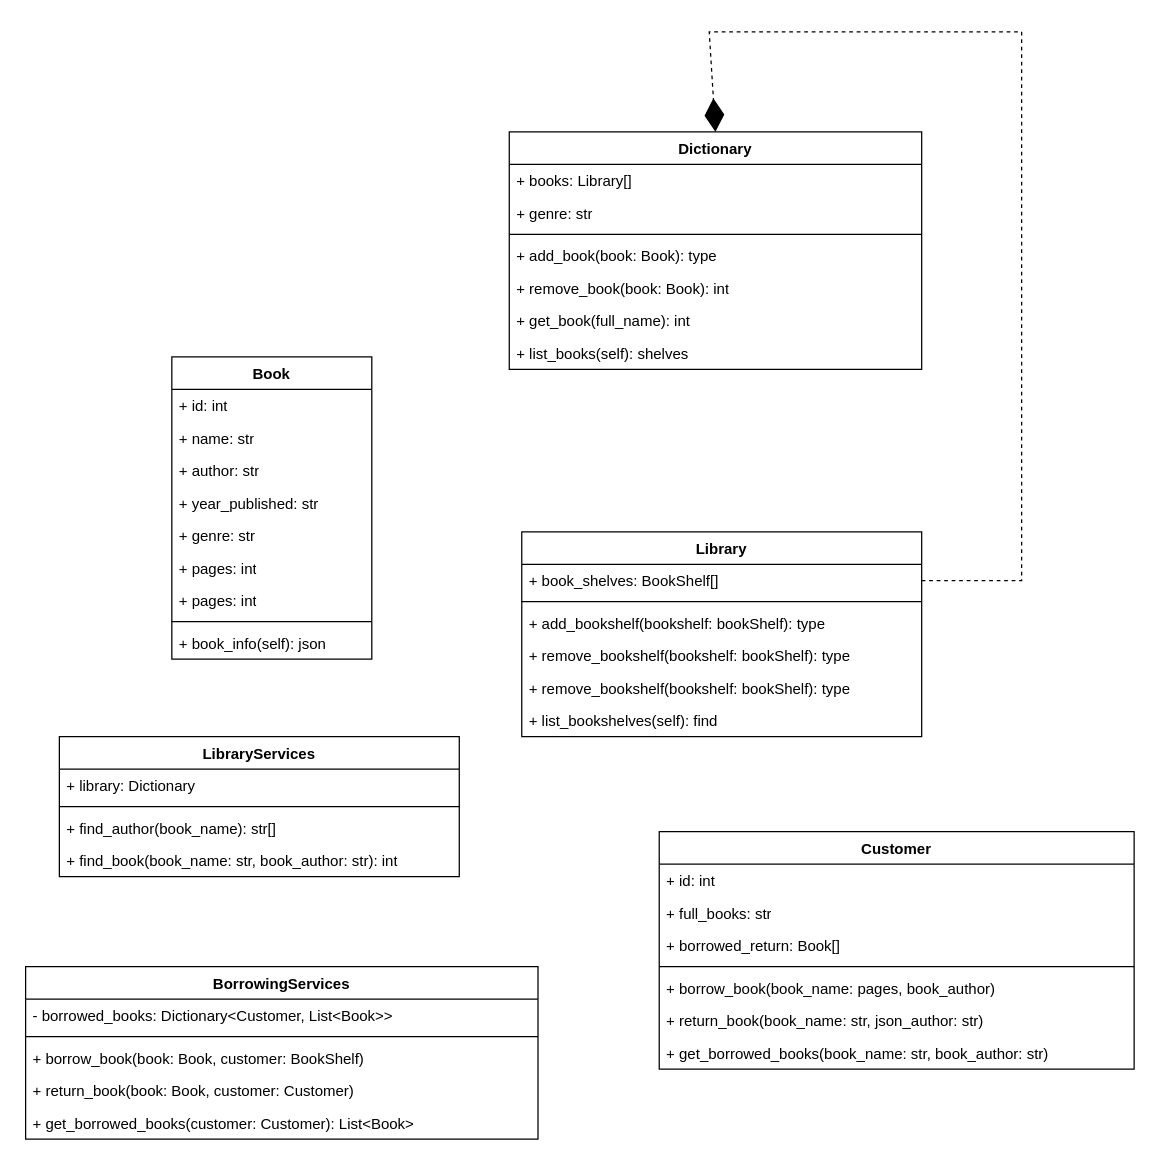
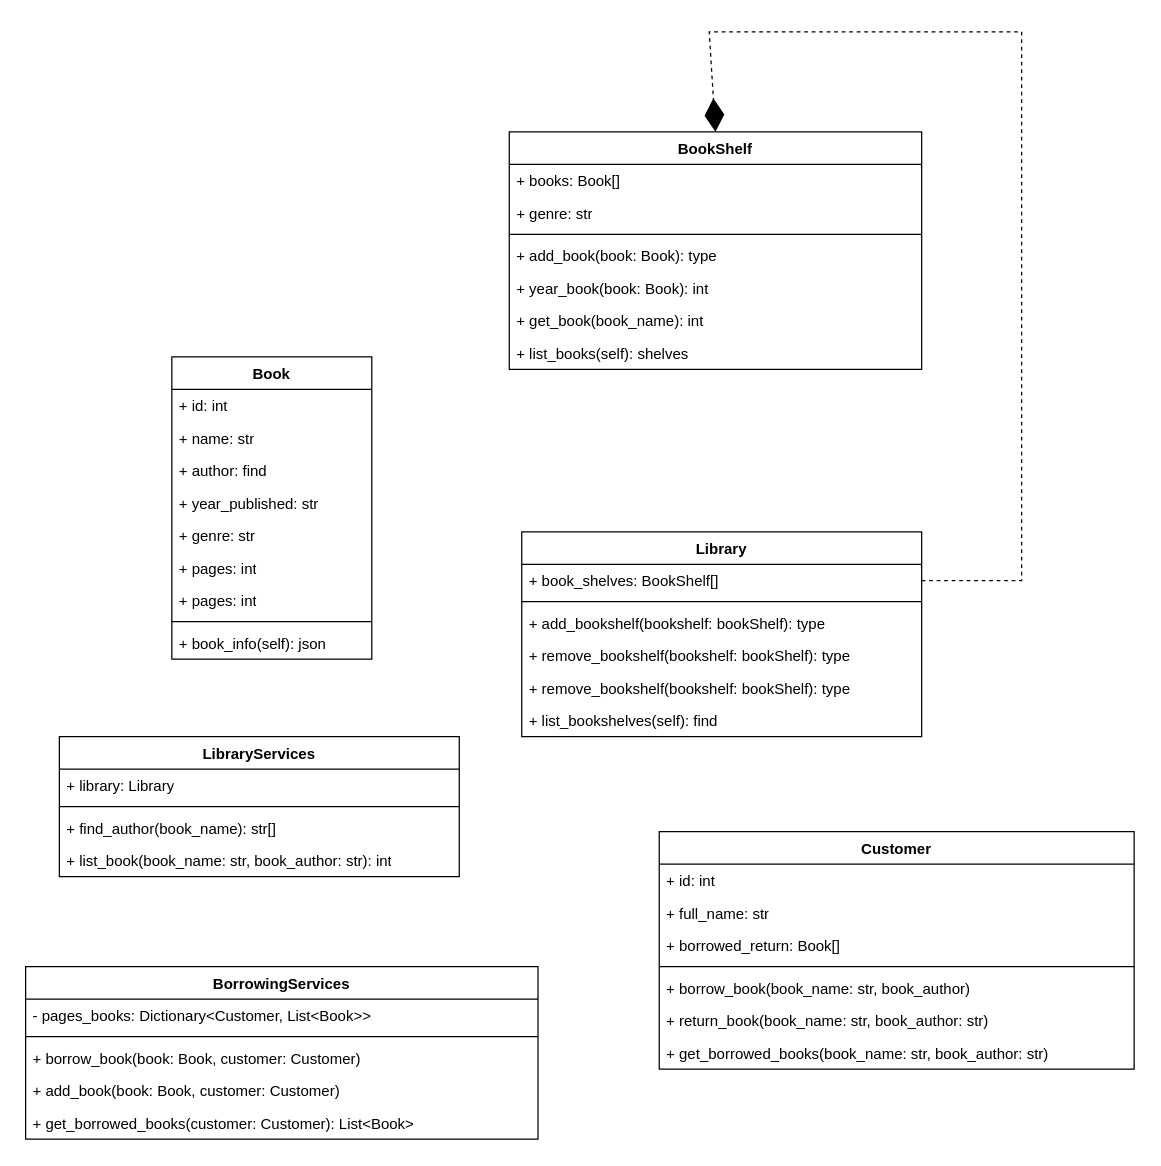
  <mxCell id="0" />
  <mxCell id="1" parent="0" />
  <mxCell id="2" value="Book" style="swimlane;fontStyle=1;align=center;verticalAlign=top;childLayout=stackLayout;horizontal=1;startSize=26;horizontalStack=0;resizeParent=1;resizeParentMax=0;resizeLast=0;collapsible=1;marginBottom=0;whiteSpace=wrap;html=1;" parent="1" vertex="1"><mxGeometry x="137" y="280" width="160" height="242" as="geometry" /></mxCell>
  <mxCell id="3" value="+ id: int" style="text;strokeColor=none;fillColor=none;align=left;verticalAlign=top;spacingLeft=4;spacingRight=4;overflow=hidden;rotatable=0;points=[[0,0.5],[1,0.5]];portConstraint=eastwest;whiteSpace=wrap;html=1;" vertex="1" parent="2"><mxGeometry y="26" width="160" height="26" as="geometry" /></mxCell>
  <mxCell id="4" value="+ name: str" style="text;strokeColor=none;fillColor=none;align=left;verticalAlign=top;spacingLeft=4;spacingRight=4;overflow=hidden;rotatable=0;points=[[0,0.5],[1,0.5]];portConstraint=eastwest;whiteSpace=wrap;html=1;" parent="2" vertex="1"><mxGeometry y="52" width="160" height="26" as="geometry" /></mxCell>
- <mxCell id="5" value="+ author: str" style="text;strokeColor=none;fillColor=none;align=left;verticalAlign=top;spacingLeft=4;spacingRight=4;overflow=hidden;rotatable=0;points=[[0,0.5],[1,0.5]];portConstraint=eastwest;whiteSpace=wrap;html=1;" parent="2" vertex="1"><mxGeometry y="78" width="160" height="26" as="geometry" /></mxCell>
+ <mxCell id="5" value="+ author: find" style="text;strokeColor=none;fillColor=none;align=left;verticalAlign=top;spacingLeft=4;spacingRight=4;overflow=hidden;rotatable=0;points=[[0,0.5],[1,0.5]];portConstraint=eastwest;whiteSpace=wrap;html=1;" parent="2" vertex="1"><mxGeometry y="78" width="160" height="26" as="geometry" /></mxCell>
  <mxCell id="6" value="&lt;div&gt;+ year_published: str&lt;/div&gt;&lt;div&gt;&lt;br&gt;&lt;/div&gt;" style="text;strokeColor=none;fillColor=none;align=left;verticalAlign=top;spacingLeft=4;spacingRight=4;overflow=hidden;rotatable=0;points=[[0,0.5],[1,0.5]];portConstraint=eastwest;whiteSpace=wrap;html=1;" parent="2" vertex="1"><mxGeometry y="104" width="160" height="26" as="geometry" /></mxCell>
  <mxCell id="7" value="&lt;div&gt;+ genre: str&lt;/div&gt;&lt;div&gt;&lt;br&gt;&lt;/div&gt;" style="text;strokeColor=none;fillColor=none;align=left;verticalAlign=top;spacingLeft=4;spacingRight=4;overflow=hidden;rotatable=0;points=[[0,0.5],[1,0.5]];portConstraint=eastwest;whiteSpace=wrap;html=1;" parent="2" vertex="1"><mxGeometry y="130" width="160" height="26" as="geometry" /></mxCell>
  <mxCell id="8" value="&lt;div&gt;+ pages: int&lt;br&gt;&lt;/div&gt;" style="text;strokeColor=none;fillColor=none;align=left;verticalAlign=top;spacingLeft=4;spacingRight=4;overflow=hidden;rotatable=0;points=[[0,0.5],[1,0.5]];portConstraint=eastwest;whiteSpace=wrap;html=1;" parent="2" vertex="1"><mxGeometry y="156" width="160" height="26" as="geometry" /></mxCell>
  <mxCell id="9" value="&lt;div&gt;+ pages: int&lt;br&gt;&lt;/div&gt;" style="text;strokeColor=none;fillColor=none;align=left;verticalAlign=top;spacingLeft=4;spacingRight=4;overflow=hidden;rotatable=0;points=[[0,0.5],[1,0.5]];portConstraint=eastwest;whiteSpace=wrap;html=1;" parent="2" vertex="1"><mxGeometry y="182" width="160" height="26" as="geometry" /></mxCell>
  <mxCell id="10" value="" style="line;strokeWidth=1;fillColor=none;align=left;verticalAlign=middle;spacingTop=-1;spacingLeft=3;spacingRight=3;rotatable=0;labelPosition=right;points=[];portConstraint=eastwest;strokeColor=inherit;" parent="2" vertex="1"><mxGeometry y="208" width="160" height="8" as="geometry" /></mxCell>
  <mxCell id="11" value="+ book_info(self): json" style="text;strokeColor=none;fillColor=none;align=left;verticalAlign=top;spacingLeft=4;spacingRight=4;overflow=hidden;rotatable=0;points=[[0,0.5],[1,0.5]];portConstraint=eastwest;whiteSpace=wrap;html=1;" parent="2" vertex="1"><mxGeometry y="216" width="160" height="26" as="geometry" /></mxCell>
- <mxCell id="12" value="Dictionary" style="swimlane;fontStyle=1;align=center;verticalAlign=top;childLayout=stackLayout;horizontal=1;startSize=26;horizontalStack=0;resizeParent=1;resizeParentMax=0;resizeLast=0;collapsible=1;marginBottom=0;whiteSpace=wrap;html=1;" parent="1" vertex="1"><mxGeometry x="407" y="100" width="330" height="190" as="geometry" /></mxCell>
- <mxCell id="13" value="+ books: Library[]" style="text;strokeColor=none;fillColor=none;align=left;verticalAlign=top;spacingLeft=4;spacingRight=4;overflow=hidden;rotatable=0;points=[[0,0.5],[1,0.5]];portConstraint=eastwest;whiteSpace=wrap;html=1;" parent="12" vertex="1"><mxGeometry y="26" width="330" height="26" as="geometry" /></mxCell>
+ <mxCell id="12" value="BookShelf" style="swimlane;fontStyle=1;align=center;verticalAlign=top;childLayout=stackLayout;horizontal=1;startSize=26;horizontalStack=0;resizeParent=1;resizeParentMax=0;resizeLast=0;collapsible=1;marginBottom=0;whiteSpace=wrap;html=1;" parent="1" vertex="1"><mxGeometry x="407" y="100" width="330" height="190" as="geometry" /></mxCell>
+ <mxCell id="13" value="+ books: Book[]" style="text;strokeColor=none;fillColor=none;align=left;verticalAlign=top;spacingLeft=4;spacingRight=4;overflow=hidden;rotatable=0;points=[[0,0.5],[1,0.5]];portConstraint=eastwest;whiteSpace=wrap;html=1;" parent="12" vertex="1"><mxGeometry y="26" width="330" height="26" as="geometry" /></mxCell>
  <mxCell id="14" value="+ genre: str" style="text;strokeColor=none;fillColor=none;align=left;verticalAlign=top;spacingLeft=4;spacingRight=4;overflow=hidden;rotatable=0;points=[[0,0.5],[1,0.5]];portConstraint=eastwest;whiteSpace=wrap;html=1;" parent="12" vertex="1"><mxGeometry y="52" width="330" height="26" as="geometry" /></mxCell>
  <mxCell id="15" value="" style="line;strokeWidth=1;fillColor=none;align=left;verticalAlign=middle;spacingTop=-1;spacingLeft=3;spacingRight=3;rotatable=0;labelPosition=right;points=[];portConstraint=eastwest;strokeColor=inherit;" parent="12" vertex="1"><mxGeometry y="78" width="330" height="8" as="geometry" /></mxCell>
  <mxCell id="16" value="+ add_book(book: Book): type" style="text;strokeColor=none;fillColor=none;align=left;verticalAlign=top;spacingLeft=4;spacingRight=4;overflow=hidden;rotatable=0;points=[[0,0.5],[1,0.5]];portConstraint=eastwest;whiteSpace=wrap;html=1;" parent="12" vertex="1"><mxGeometry y="86" width="330" height="26" as="geometry" /></mxCell>
- <mxCell id="17" value="+ remove_book(book: Book): int" style="text;strokeColor=none;fillColor=none;align=left;verticalAlign=top;spacingLeft=4;spacingRight=4;overflow=hidden;rotatable=0;points=[[0,0.5],[1,0.5]];portConstraint=eastwest;whiteSpace=wrap;html=1;" vertex="1" parent="12"><mxGeometry y="112" width="330" height="26" as="geometry" /></mxCell>
- <mxCell id="18" value="+ get_book(full_name): int" style="text;strokeColor=none;fillColor=none;align=left;verticalAlign=top;spacingLeft=4;spacingRight=4;overflow=hidden;rotatable=0;points=[[0,0.5],[1,0.5]];portConstraint=eastwest;whiteSpace=wrap;html=1;" vertex="1" parent="12"><mxGeometry y="138" width="330" height="26" as="geometry" /></mxCell>
+ <mxCell id="17" value="+ year_book(book: Book): int" style="text;strokeColor=none;fillColor=none;align=left;verticalAlign=top;spacingLeft=4;spacingRight=4;overflow=hidden;rotatable=0;points=[[0,0.5],[1,0.5]];portConstraint=eastwest;whiteSpace=wrap;html=1;" vertex="1" parent="12"><mxGeometry y="112" width="330" height="26" as="geometry" /></mxCell>
+ <mxCell id="18" value="+ get_book(book_name): int" style="text;strokeColor=none;fillColor=none;align=left;verticalAlign=top;spacingLeft=4;spacingRight=4;overflow=hidden;rotatable=0;points=[[0,0.5],[1,0.5]];portConstraint=eastwest;whiteSpace=wrap;html=1;" vertex="1" parent="12"><mxGeometry y="138" width="330" height="26" as="geometry" /></mxCell>
  <mxCell id="19" value="+ list_books(self): shelves" style="text;strokeColor=none;fillColor=none;align=left;verticalAlign=top;spacingLeft=4;spacingRight=4;overflow=hidden;rotatable=0;points=[[0,0.5],[1,0.5]];portConstraint=eastwest;whiteSpace=wrap;html=1;" vertex="1" parent="12"><mxGeometry y="164" width="330" height="26" as="geometry" /></mxCell>
  <mxCell id="20" value="Library" style="swimlane;fontStyle=1;align=center;verticalAlign=top;childLayout=stackLayout;horizontal=1;startSize=26;horizontalStack=0;resizeParent=1;resizeParentMax=0;resizeLast=0;collapsible=1;marginBottom=0;whiteSpace=wrap;html=1;" vertex="1" parent="1"><mxGeometry x="417" y="420" width="320" height="164" as="geometry" /></mxCell>
  <mxCell id="21" value="+ book_shelves: BookShelf[]" style="text;strokeColor=none;fillColor=none;align=left;verticalAlign=top;spacingLeft=4;spacingRight=4;overflow=hidden;rotatable=0;points=[[0,0.5],[1,0.5]];portConstraint=eastwest;whiteSpace=wrap;html=1;" vertex="1" parent="20"><mxGeometry y="26" width="320" height="26" as="geometry" /></mxCell>
  <mxCell id="22" value="" style="line;strokeWidth=1;fillColor=none;align=left;verticalAlign=middle;spacingTop=-1;spacingLeft=3;spacingRight=3;rotatable=0;labelPosition=right;points=[];portConstraint=eastwest;strokeColor=inherit;" vertex="1" parent="20"><mxGeometry y="52" width="320" height="8" as="geometry" /></mxCell>
  <mxCell id="23" value="+ add_bookshelf(bookshelf: bookShelf): type" style="text;strokeColor=none;fillColor=none;align=left;verticalAlign=top;spacingLeft=4;spacingRight=4;overflow=hidden;rotatable=0;points=[[0,0.5],[1,0.5]];portConstraint=eastwest;whiteSpace=wrap;html=1;" vertex="1" parent="20"><mxGeometry y="60" width="320" height="26" as="geometry" /></mxCell>
  <mxCell id="24" value="+ remove_bookshelf(bookshelf: bookShelf): type" style="text;strokeColor=none;fillColor=none;align=left;verticalAlign=top;spacingLeft=4;spacingRight=4;overflow=hidden;rotatable=0;points=[[0,0.5],[1,0.5]];portConstraint=eastwest;whiteSpace=wrap;html=1;" vertex="1" parent="20"><mxGeometry y="86" width="320" height="26" as="geometry" /></mxCell>
  <mxCell id="25" value="+ remove_bookshelf(bookshelf: bookShelf): type" style="text;strokeColor=none;fillColor=none;align=left;verticalAlign=top;spacingLeft=4;spacingRight=4;overflow=hidden;rotatable=0;points=[[0,0.5],[1,0.5]];portConstraint=eastwest;whiteSpace=wrap;html=1;" vertex="1" parent="20"><mxGeometry y="112" width="320" height="26" as="geometry" /></mxCell>
  <mxCell id="26" value="+ list_bookshelves(self): find" style="text;strokeColor=none;fillColor=none;align=left;verticalAlign=top;spacingLeft=4;spacingRight=4;overflow=hidden;rotatable=0;points=[[0,0.5],[1,0.5]];portConstraint=eastwest;whiteSpace=wrap;html=1;" vertex="1" parent="20"><mxGeometry y="138" width="320" height="26" as="geometry" /></mxCell>
  <mxCell id="27" value="" style="endArrow=diamondThin;endFill=1;endSize=24;html=1;rounded=0;exitX=1;exitY=0.5;exitDx=0;exitDy=0;entryX=0.5;entryY=0;entryDx=0;entryDy=0;dashed=1;" edge="1" parent="1" source="21" target="12"><mxGeometry width="160" relative="1" as="geometry"><mxPoint x="397" y="370" as="sourcePoint" /><mxPoint x="557" y="370" as="targetPoint" /><Array as="points"><mxPoint x="817" y="459" /><mxPoint x="817" y="20" /><mxPoint x="567" y="20" /></Array></mxGeometry></mxCell>
  <mxCell id="28" value="LibraryServices" style="swimlane;fontStyle=1;align=center;verticalAlign=top;childLayout=stackLayout;horizontal=1;startSize=26;horizontalStack=0;resizeParent=1;resizeParentMax=0;resizeLast=0;collapsible=1;marginBottom=0;whiteSpace=wrap;html=1;" vertex="1" parent="1"><mxGeometry x="47" y="584" width="320" height="112" as="geometry" /></mxCell>
- <mxCell id="29" value="+ library: Dictionary" style="text;strokeColor=none;fillColor=none;align=left;verticalAlign=top;spacingLeft=4;spacingRight=4;overflow=hidden;rotatable=0;points=[[0,0.5],[1,0.5]];portConstraint=eastwest;whiteSpace=wrap;html=1;" vertex="1" parent="28"><mxGeometry y="26" width="320" height="26" as="geometry" /></mxCell>
+ <mxCell id="29" value="+ library: Library" style="text;strokeColor=none;fillColor=none;align=left;verticalAlign=top;spacingLeft=4;spacingRight=4;overflow=hidden;rotatable=0;points=[[0,0.5],[1,0.5]];portConstraint=eastwest;whiteSpace=wrap;html=1;" vertex="1" parent="28"><mxGeometry y="26" width="320" height="26" as="geometry" /></mxCell>
  <mxCell id="30" value="" style="line;strokeWidth=1;fillColor=none;align=left;verticalAlign=middle;spacingTop=-1;spacingLeft=3;spacingRight=3;rotatable=0;labelPosition=right;points=[];portConstraint=eastwest;strokeColor=inherit;" vertex="1" parent="28"><mxGeometry y="52" width="320" height="8" as="geometry" /></mxCell>
  <mxCell id="31" value="+ find_author(book_name): str[]" style="text;strokeColor=none;fillColor=none;align=left;verticalAlign=top;spacingLeft=4;spacingRight=4;overflow=hidden;rotatable=0;points=[[0,0.5],[1,0.5]];portConstraint=eastwest;whiteSpace=wrap;html=1;" vertex="1" parent="28"><mxGeometry y="60" width="320" height="26" as="geometry" /></mxCell>
- <mxCell id="32" value="+ find_book(book_name: str, book_author: str): int" style="text;strokeColor=none;fillColor=none;align=left;verticalAlign=top;spacingLeft=4;spacingRight=4;overflow=hidden;rotatable=0;points=[[0,0.5],[1,0.5]];portConstraint=eastwest;whiteSpace=wrap;html=1;" vertex="1" parent="28"><mxGeometry y="86" width="320" height="26" as="geometry" /></mxCell>
+ <mxCell id="32" value="+ list_book(book_name: str, book_author: str): int" style="text;strokeColor=none;fillColor=none;align=left;verticalAlign=top;spacingLeft=4;spacingRight=4;overflow=hidden;rotatable=0;points=[[0,0.5],[1,0.5]];portConstraint=eastwest;whiteSpace=wrap;html=1;" vertex="1" parent="28"><mxGeometry y="86" width="320" height="26" as="geometry" /></mxCell>
  <mxCell id="33" value="Customer" style="swimlane;fontStyle=1;align=center;verticalAlign=top;childLayout=stackLayout;horizontal=1;startSize=26;horizontalStack=0;resizeParent=1;resizeParentMax=0;resizeLast=0;collapsible=1;marginBottom=0;whiteSpace=wrap;html=1;" vertex="1" parent="1"><mxGeometry x="527" y="660" width="380" height="190" as="geometry" /></mxCell>
  <mxCell id="34" value="+ id: int" style="text;strokeColor=none;fillColor=none;align=left;verticalAlign=top;spacingLeft=4;spacingRight=4;overflow=hidden;rotatable=0;points=[[0,0.5],[1,0.5]];portConstraint=eastwest;whiteSpace=wrap;html=1;" vertex="1" parent="33"><mxGeometry y="26" width="380" height="26" as="geometry" /></mxCell>
- <mxCell id="35" value="+ full_books: str" style="text;strokeColor=none;fillColor=none;align=left;verticalAlign=top;spacingLeft=4;spacingRight=4;overflow=hidden;rotatable=0;points=[[0,0.5],[1,0.5]];portConstraint=eastwest;whiteSpace=wrap;html=1;" vertex="1" parent="33"><mxGeometry y="52" width="380" height="26" as="geometry" /></mxCell>
+ <mxCell id="35" value="+ full_name: str" style="text;strokeColor=none;fillColor=none;align=left;verticalAlign=top;spacingLeft=4;spacingRight=4;overflow=hidden;rotatable=0;points=[[0,0.5],[1,0.5]];portConstraint=eastwest;whiteSpace=wrap;html=1;" vertex="1" parent="33"><mxGeometry y="52" width="380" height="26" as="geometry" /></mxCell>
  <mxCell id="36" value="+ borrowed_return: Book[]" style="text;strokeColor=none;fillColor=none;align=left;verticalAlign=top;spacingLeft=4;spacingRight=4;overflow=hidden;rotatable=0;points=[[0,0.5],[1,0.5]];portConstraint=eastwest;whiteSpace=wrap;html=1;" vertex="1" parent="33"><mxGeometry y="78" width="380" height="26" as="geometry" /></mxCell>
  <mxCell id="37" value="" style="line;strokeWidth=1;fillColor=none;align=left;verticalAlign=middle;spacingTop=-1;spacingLeft=3;spacingRight=3;rotatable=0;labelPosition=right;points=[];portConstraint=eastwest;strokeColor=inherit;" vertex="1" parent="33"><mxGeometry y="104" width="380" height="8" as="geometry" /></mxCell>
- <mxCell id="38" value="+ borrow_book(book_name: pages, book_author)" style="text;strokeColor=none;fillColor=none;align=left;verticalAlign=top;spacingLeft=4;spacingRight=4;overflow=hidden;rotatable=0;points=[[0,0.5],[1,0.5]];portConstraint=eastwest;whiteSpace=wrap;html=1;" vertex="1" parent="33"><mxGeometry y="112" width="380" height="26" as="geometry" /></mxCell>
- <mxCell id="39" value="+ return_book(book_name: str, json_author: str)" style="text;strokeColor=none;fillColor=none;align=left;verticalAlign=top;spacingLeft=4;spacingRight=4;overflow=hidden;rotatable=0;points=[[0,0.5],[1,0.5]];portConstraint=eastwest;whiteSpace=wrap;html=1;" vertex="1" parent="33"><mxGeometry y="138" width="380" height="26" as="geometry" /></mxCell>
+ <mxCell id="38" value="+ borrow_book(book_name: str, book_author)" style="text;strokeColor=none;fillColor=none;align=left;verticalAlign=top;spacingLeft=4;spacingRight=4;overflow=hidden;rotatable=0;points=[[0,0.5],[1,0.5]];portConstraint=eastwest;whiteSpace=wrap;html=1;" vertex="1" parent="33"><mxGeometry y="112" width="380" height="26" as="geometry" /></mxCell>
+ <mxCell id="39" value="+ return_book(book_name: str, book_author: str)" style="text;strokeColor=none;fillColor=none;align=left;verticalAlign=top;spacingLeft=4;spacingRight=4;overflow=hidden;rotatable=0;points=[[0,0.5],[1,0.5]];portConstraint=eastwest;whiteSpace=wrap;html=1;" vertex="1" parent="33"><mxGeometry y="138" width="380" height="26" as="geometry" /></mxCell>
  <mxCell id="40" value="+ get_borrowed_books(book_name: str, book_author: str)" style="text;strokeColor=none;fillColor=none;align=left;verticalAlign=top;spacingLeft=4;spacingRight=4;overflow=hidden;rotatable=0;points=[[0,0.5],[1,0.5]];portConstraint=eastwest;whiteSpace=wrap;html=1;" vertex="1" parent="33"><mxGeometry y="164" width="380" height="26" as="geometry" /></mxCell>
  <mxCell id="41" value="BorrowingServices" style="swimlane;fontStyle=1;align=center;verticalAlign=top;childLayout=stackLayout;horizontal=1;startSize=26;horizontalStack=0;resizeParent=1;resizeParentMax=0;resizeLast=0;collapsible=1;marginBottom=0;whiteSpace=wrap;html=1;" vertex="1" parent="1"><mxGeometry x="20" y="768" width="410" height="138" as="geometry" /></mxCell>
- <mxCell id="42" value="- borrowed_books: Dictionary&amp;lt;Customer, List&amp;lt;Book&amp;gt;&amp;gt;" style="text;strokeColor=none;fillColor=none;align=left;verticalAlign=top;spacingLeft=4;spacingRight=4;overflow=hidden;rotatable=0;points=[[0,0.5],[1,0.5]];portConstraint=eastwest;whiteSpace=wrap;html=1;" vertex="1" parent="41"><mxGeometry y="26" width="410" height="26" as="geometry" /></mxCell>
+ <mxCell id="42" value="- pages_books: Dictionary&amp;lt;Customer, List&amp;lt;Book&amp;gt;&amp;gt;" style="text;strokeColor=none;fillColor=none;align=left;verticalAlign=top;spacingLeft=4;spacingRight=4;overflow=hidden;rotatable=0;points=[[0,0.5],[1,0.5]];portConstraint=eastwest;whiteSpace=wrap;html=1;" vertex="1" parent="41"><mxGeometry y="26" width="410" height="26" as="geometry" /></mxCell>
  <mxCell id="43" value="" style="line;strokeWidth=1;fillColor=none;align=left;verticalAlign=middle;spacingTop=-1;spacingLeft=3;spacingRight=3;rotatable=0;labelPosition=right;points=[];portConstraint=eastwest;strokeColor=inherit;" vertex="1" parent="41"><mxGeometry y="52" width="410" height="8" as="geometry" /></mxCell>
- <mxCell id="44" value="+ borrow_book(book: Book, customer: BookShelf)" style="text;strokeColor=none;fillColor=none;align=left;verticalAlign=top;spacingLeft=4;spacingRight=4;overflow=hidden;rotatable=0;points=[[0,0.5],[1,0.5]];portConstraint=eastwest;whiteSpace=wrap;html=1;" vertex="1" parent="41"><mxGeometry y="60" width="410" height="26" as="geometry" /></mxCell>
- <mxCell id="45" value="+ return_book(book: Book, customer: Customer)" style="text;strokeColor=none;fillColor=none;align=left;verticalAlign=top;spacingLeft=4;spacingRight=4;overflow=hidden;rotatable=0;points=[[0,0.5],[1,0.5]];portConstraint=eastwest;whiteSpace=wrap;html=1;" vertex="1" parent="41"><mxGeometry y="86" width="410" height="26" as="geometry" /></mxCell>
+ <mxCell id="44" value="+ borrow_book(book: Book, customer: Customer)" style="text;strokeColor=none;fillColor=none;align=left;verticalAlign=top;spacingLeft=4;spacingRight=4;overflow=hidden;rotatable=0;points=[[0,0.5],[1,0.5]];portConstraint=eastwest;whiteSpace=wrap;html=1;" vertex="1" parent="41"><mxGeometry y="60" width="410" height="26" as="geometry" /></mxCell>
+ <mxCell id="45" value="+ add_book(book: Book, customer: Customer)" style="text;strokeColor=none;fillColor=none;align=left;verticalAlign=top;spacingLeft=4;spacingRight=4;overflow=hidden;rotatable=0;points=[[0,0.5],[1,0.5]];portConstraint=eastwest;whiteSpace=wrap;html=1;" vertex="1" parent="41"><mxGeometry y="86" width="410" height="26" as="geometry" /></mxCell>
  <mxCell id="46" value="+ get_borrowed_books(customer: Customer): List&amp;lt;Book&amp;gt;" style="text;strokeColor=none;fillColor=none;align=left;verticalAlign=top;spacingLeft=4;spacingRight=4;overflow=hidden;rotatable=0;points=[[0,0.5],[1,0.5]];portConstraint=eastwest;whiteSpace=wrap;html=1;" vertex="1" parent="41"><mxGeometry y="112" width="410" height="26" as="geometry" /></mxCell>
